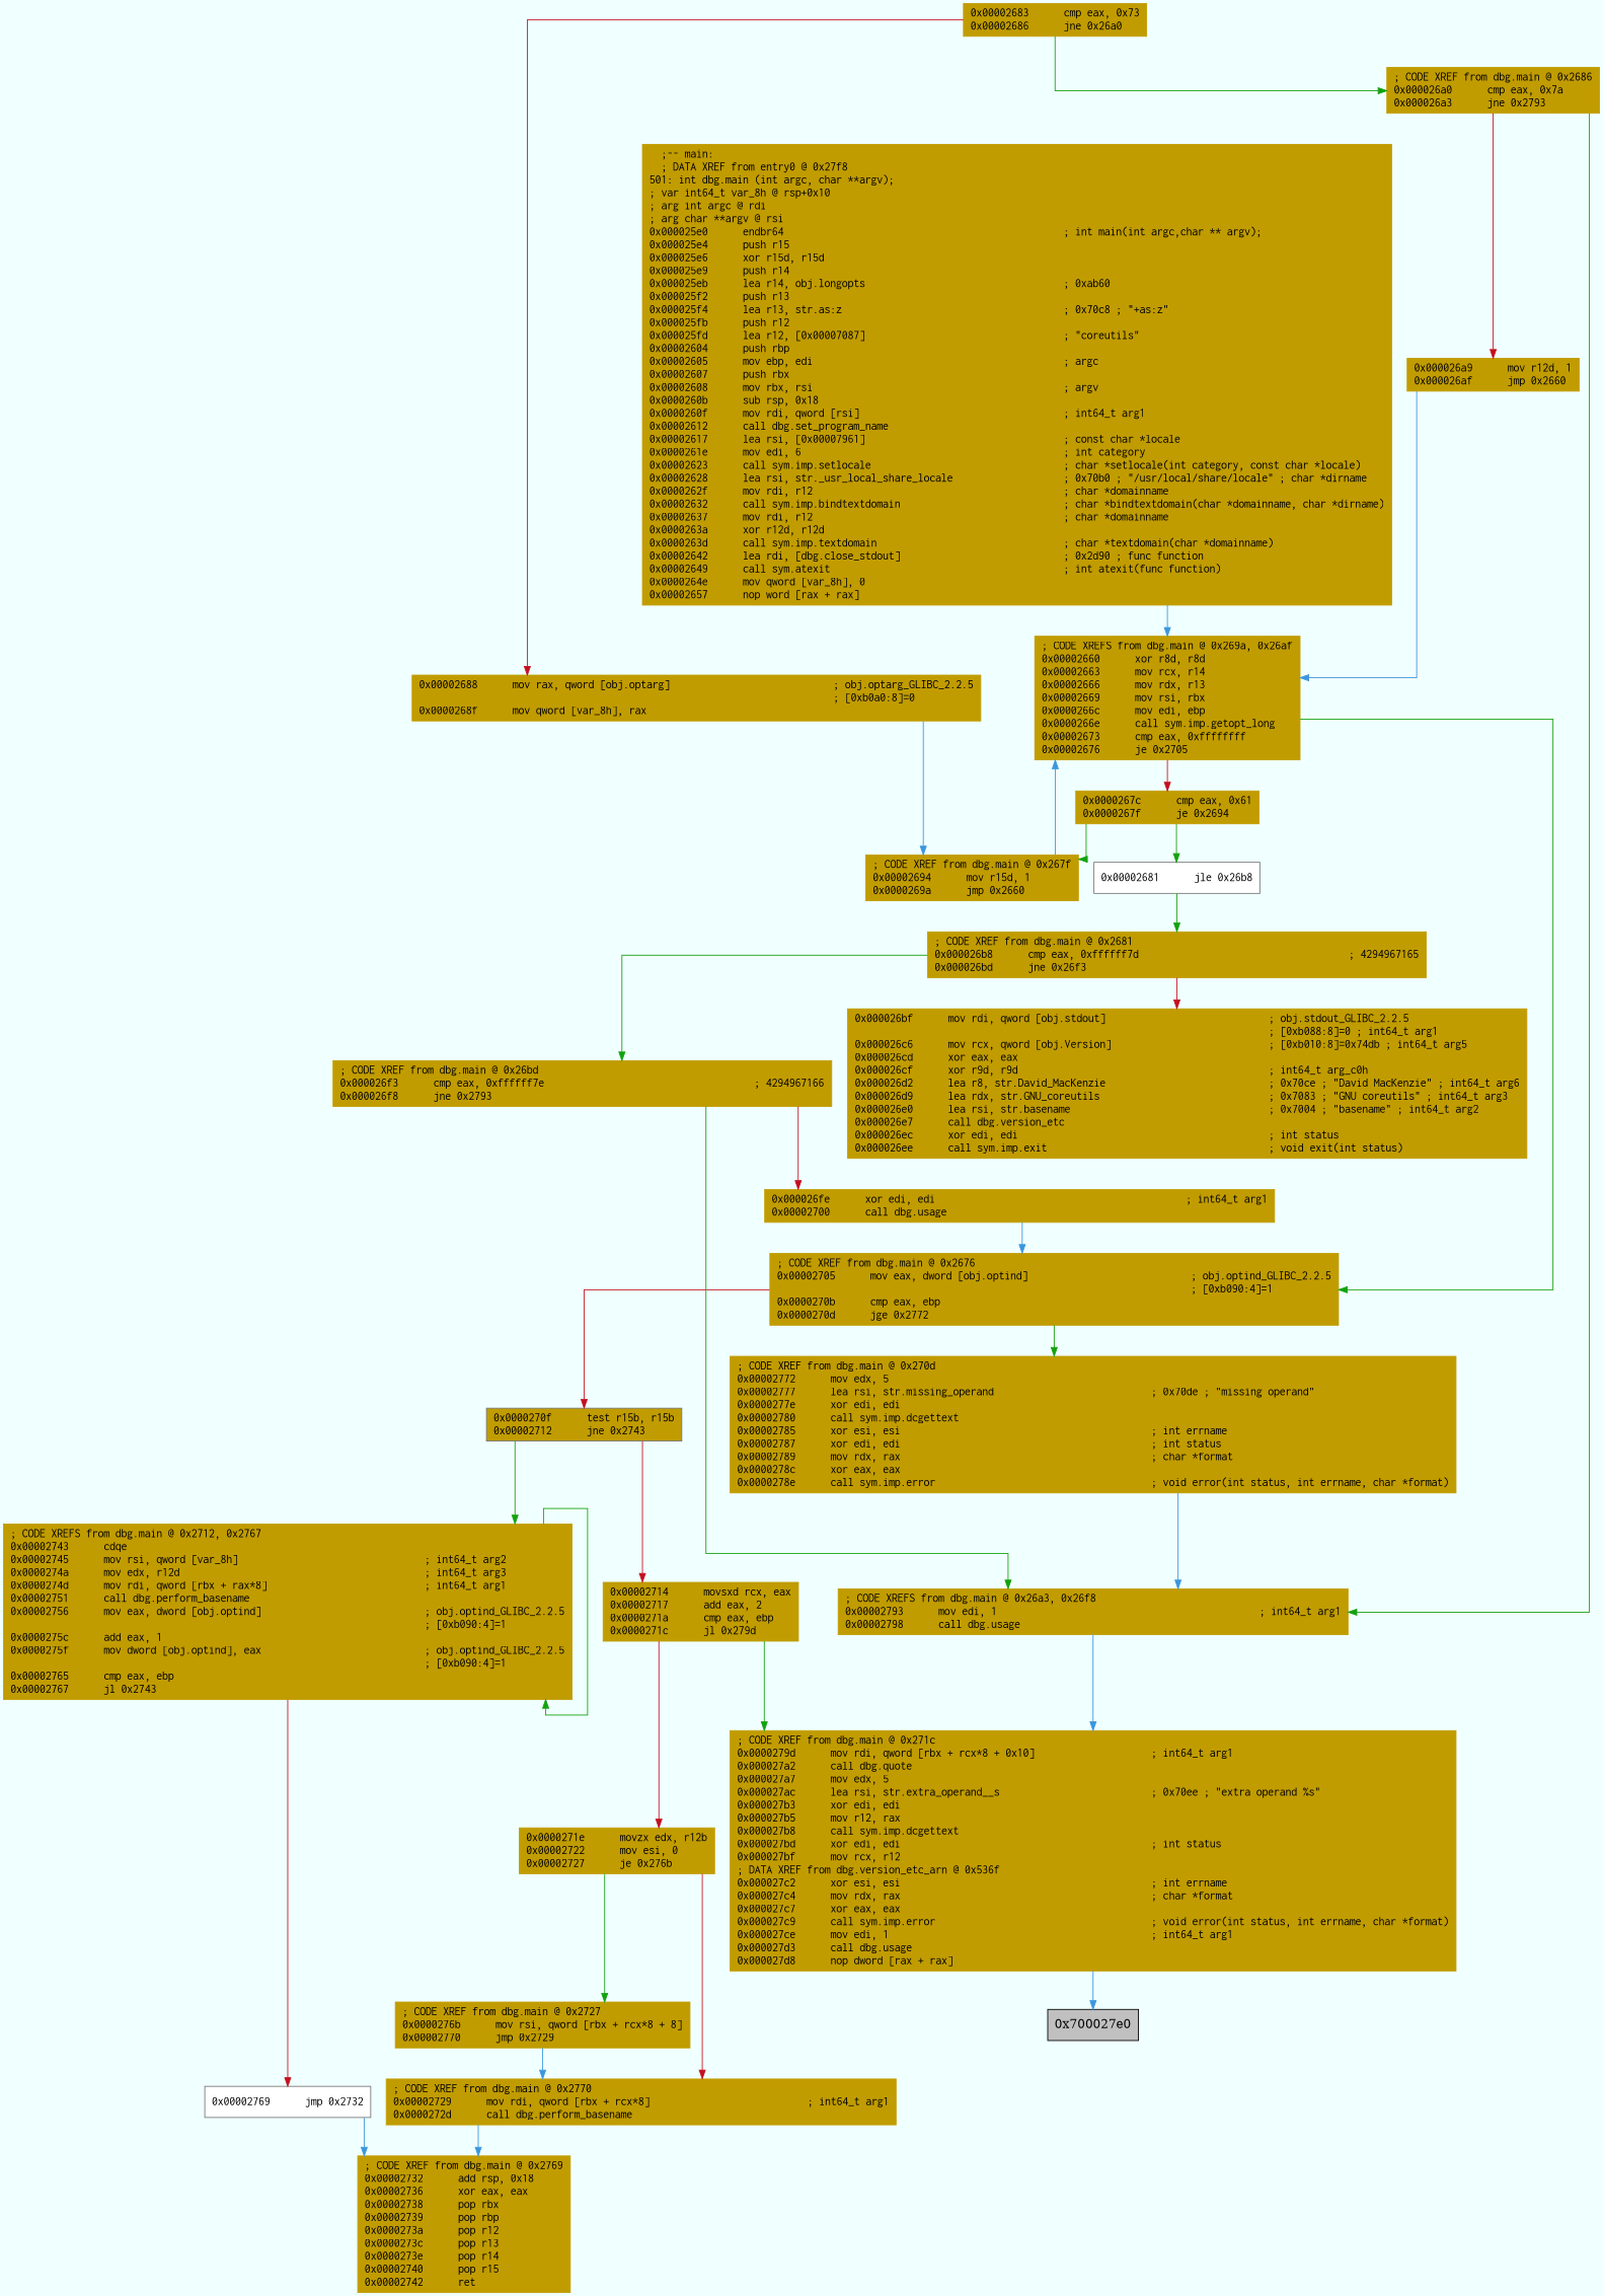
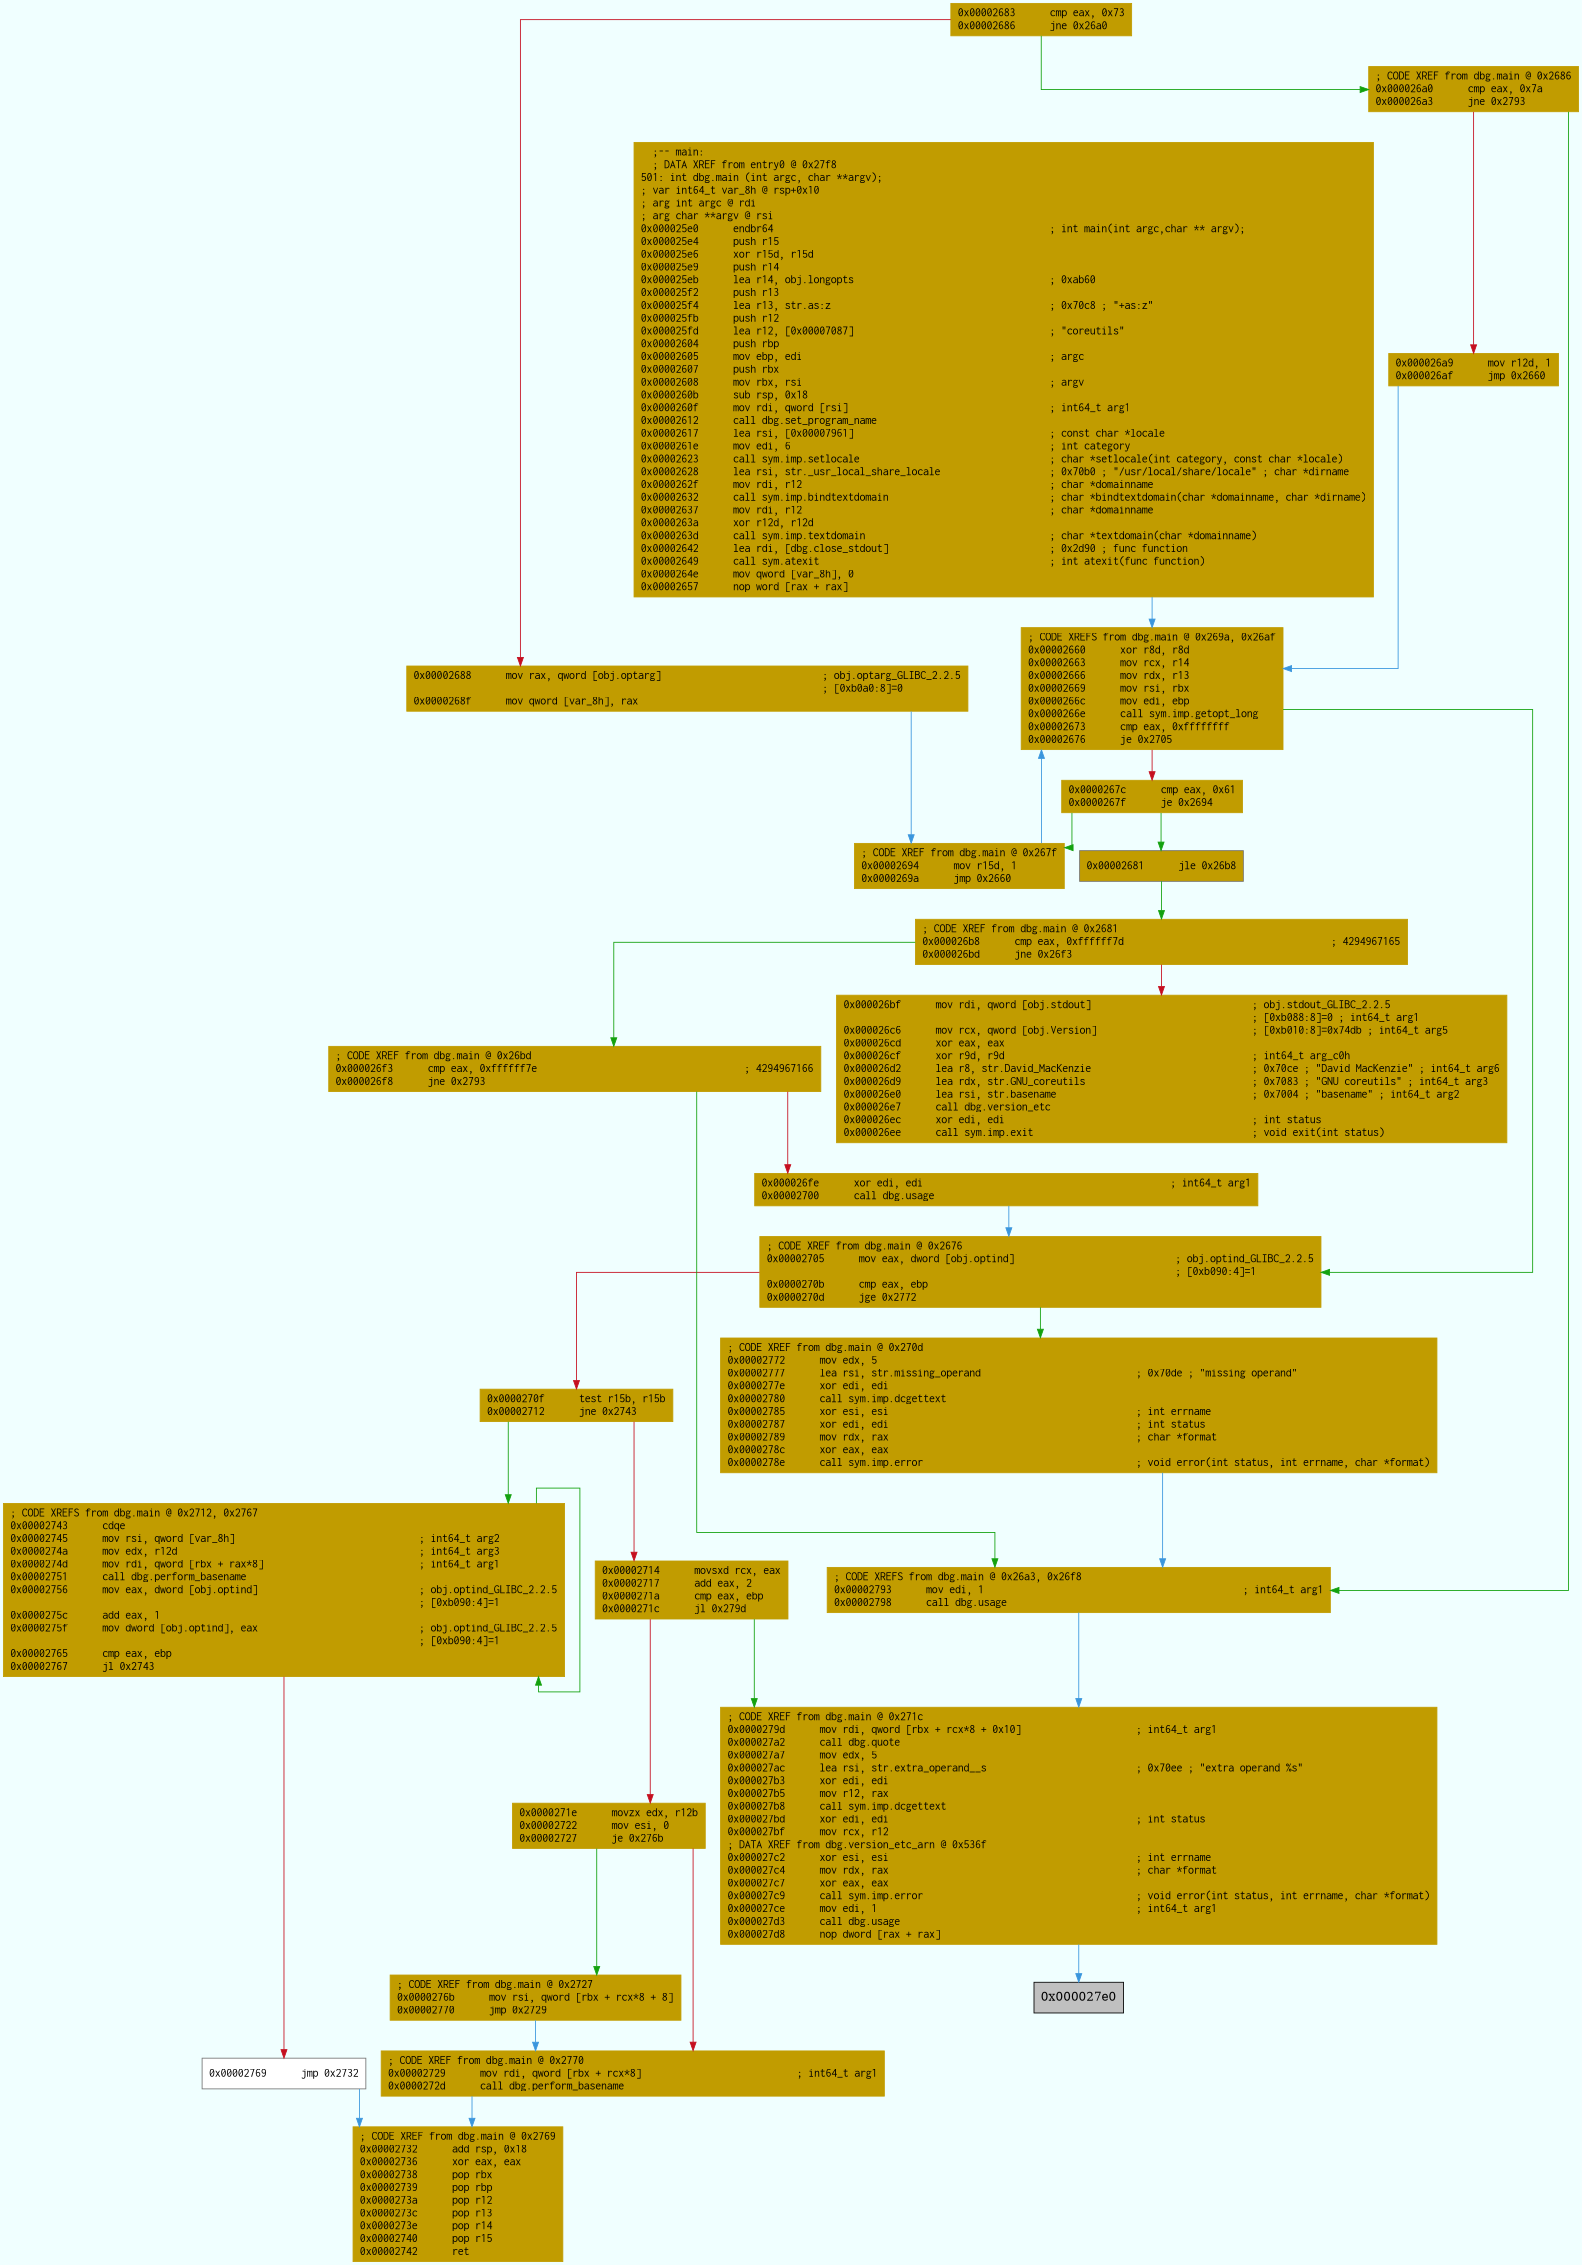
  digraph {
    bgcolor=azure
    fontname=Courier
    fontsize=8
    splines=ortho
    node [color="#c19c00" fillcolor="#c19c00" fontname=Courier shape=box style=filled]
    edge [arrowhead=normal color="#13a10e"]
    n1 [label="  ;-- main:\l  ; DATA XREF from entry0 @ 0x27f8\l501: int dbg.main (int argc, char **argv);\l; var int64_t var_8h @ rsp+0x10\l; arg int argc @ rdi\l; arg char **argv @ rsi\l0x000025e0      endbr64                                                ; int main(int argc,char ** argv);\l0x000025e4      push r15\l0x000025e6      xor r15d, r15d\l0x000025e9      push r14\l0x000025eb      lea r14, obj.longopts                                  ; 0xab60\l0x000025f2      push r13\l0x000025f4      lea r13, str.as:z                                      ; 0x70c8 ; \"+as:z\"\l0x000025fb      push r12\l0x000025fd      lea r12, [0x00007087]                                  ; \"coreutils\"\l0x00002604      push rbp\l0x00002605      mov ebp, edi                                           ; argc\l0x00002607      push rbx\l0x00002608      mov rbx, rsi                                           ; argv\l0x0000260b      sub rsp, 0x18\l0x0000260f      mov rdi, qword [rsi]                                   ; int64_t arg1\l0x00002612      call dbg.set_program_name\l0x00002617      lea rsi, [0x00007961]                                  ; const char *locale\l0x0000261e      mov edi, 6                                             ; int category\l0x00002623      call sym.imp.setlocale                                 ; char *setlocale(int category, const char *locale)\l0x00002628      lea rsi, str._usr_local_share_locale                   ; 0x70b0 ; \"/usr/local/share/locale\" ; char *dirname\l0x0000262f      mov rdi, r12                                           ; char *domainname\l0x00002632      call sym.imp.bindtextdomain                            ; char *bindtextdomain(char *domainname, char *dirname)\l0x00002637      mov rdi, r12                                           ; char *domainname\l0x0000263a      xor r12d, r12d\l0x0000263d      call sym.imp.textdomain                                ; char *textdomain(char *domainname)\l0x00002642      lea rdi, [dbg.close_stdout]                            ; 0x2d90 ; func function\l0x00002649      call sym.atexit                                        ; int atexit(func function)\l0x0000264e      mov qword [var_8h], 0\l0x00002657      nop word [rax + rax]\l"]
    n2 [label="; CODE XREFS from dbg.main @ 0x269a, 0x26af\l0x00002660      xor r8d, r8d\l0x00002663      mov rcx, r14\l0x00002666      mov rdx, r13\l0x00002669      mov rsi, rbx\l0x0000266c      mov edi, ebp\l0x0000266e      call sym.imp.getopt_long\l0x00002673      cmp eax, 0xffffffff\l0x00002676      je 0x2705\l"]
    n3 [label="0x0000267c      cmp eax, 0x61\l0x0000267f      je 0x2694\l"]
    n4 [label="; CODE XREF from dbg.main @ 0x2676\l0x00002705      mov eax, dword [obj.optind]                            ; obj.optind_GLIBC_2.2.5\l                                                                       ; [0xb090:4]=1\l0x0000270b      cmp eax, ebp\l0x0000270d      jge 0x2772\l"]
-   n5 [color="#767676" fillcolor=white label="0x00002681      jle 0x26b8\l"]
+   n5 [color="#767676" label="0x00002681      jle 0x26b8\l"]
    n6 [label="; CODE XREF from dbg.main @ 0x267f\l0x00002694      mov r15d, 1\l0x0000269a      jmp 0x2660\l"]
-   n7 [color="#767676" label="0x0000270f      test r15b, r15b\l0x00002712      jne 0x2743\l"]
+   n7 [label="0x0000270f      test r15b, r15b\l0x00002712      jne 0x2743\l"]
    n8 [label="; CODE XREF from dbg.main @ 0x270d\l0x00002772      mov edx, 5\l0x00002777      lea rsi, str.missing_operand                           ; 0x70de ; \"missing operand\"\l0x0000277e      xor edi, edi\l0x00002780      call sym.imp.dcgettext\l0x00002785      xor esi, esi                                           ; int errname\l0x00002787      xor edi, edi                                           ; int status\l0x00002789      mov rdx, rax                                           ; char *format\l0x0000278c      xor eax, eax\l0x0000278e      call sym.imp.error                                     ; void error(int status, int errname, char *format)\l"]
    n9 [label="; CODE XREF from dbg.main @ 0x2681\l0x000026b8      cmp eax, 0xffffff7d                                    ; 4294967165\l0x000026bd      jne 0x26f3\l"]
    n10 [label="0x00002683      cmp eax, 0x73\l0x00002686      jne 0x26a0\l"]
    n11 [label="0x00002688      mov rax, qword [obj.optarg]                            ; obj.optarg_GLIBC_2.2.5\l                                                                       ; [0xb0a0:8]=0\l0x0000268f      mov qword [var_8h], rax\l"]
    n12 [label="; CODE XREF from dbg.main @ 0x2686\l0x000026a0      cmp eax, 0x7a\l0x000026a3      jne 0x2793\l"]
    n13 [label="0x000026bf      mov rdi, qword [obj.stdout]                            ; obj.stdout_GLIBC_2.2.5\l                                                                       ; [0xb088:8]=0 ; int64_t arg1\l0x000026c6      mov rcx, qword [obj.Version]                           ; [0xb010:8]=0x74db ; int64_t arg5\l0x000026cd      xor eax, eax\l0x000026cf      xor r9d, r9d                                           ; int64_t arg_c0h\l0x000026d2      lea r8, str.David_MacKenzie                            ; 0x70ce ; \"David MacKenzie\" ; int64_t arg6\l0x000026d9      lea rdx, str.GNU_coreutils                             ; 0x7083 ; \"GNU coreutils\" ; int64_t arg3\l0x000026e0      lea rsi, str.basename                                  ; 0x7004 ; \"basename\" ; int64_t arg2\l0x000026e7      call dbg.version_etc\l0x000026ec      xor edi, edi                                           ; int status\l0x000026ee      call sym.imp.exit                                      ; void exit(int status)\l"]
    n14 [label="; CODE XREF from dbg.main @ 0x26bd\l0x000026f3      cmp eax, 0xffffff7e                                    ; 4294967166\l0x000026f8      jne 0x2793\l"]
    n15 [label="0x000026a9      mov r12d, 1\l0x000026af      jmp 0x2660\l"]
    n16 [label="; CODE XREFS from dbg.main @ 0x26a3, 0x26f8\l0x00002793      mov edi, 1                                             ; int64_t arg1\l0x00002798      call dbg.usage\l"]
    n17 [label="; CODE XREF from dbg.main @ 0x271c\l0x0000279d      mov rdi, qword [rbx + rcx*8 + 0x10]                    ; int64_t arg1\l0x000027a2      call dbg.quote\l0x000027a7      mov edx, 5\l0x000027ac      lea rsi, str.extra_operand__s                          ; 0x70ee ; \"extra operand %s\"\l0x000027b3      xor edi, edi\l0x000027b5      mov r12, rax\l0x000027b8      call sym.imp.dcgettext\l0x000027bd      xor edi, edi                                           ; int status\l0x000027bf      mov rcx, r12\l; DATA XREF from dbg.version_etc_arn @ 0x536f\l0x000027c2      xor esi, esi                                           ; int errname\l0x000027c4      mov rdx, rax                                           ; char *format\l0x000027c7      xor eax, eax\l0x000027c9      call sym.imp.error                                     ; void error(int status, int errname, char *format)\l0x000027ce      mov edi, 1                                             ; int64_t arg1\l0x000027d3      call dbg.usage\l0x000027d8      nop dword [rax + rax]\l"]
    n18 [label="0x000026fe      xor edi, edi                                           ; int64_t arg1\l0x00002700      call dbg.usage\l"]
    n19 [label="0x00002714      movsxd rcx, eax\l0x00002717      add eax, 2\l0x0000271a      cmp eax, ebp\l0x0000271c      jl 0x279d\l"]
    n20 [label="; CODE XREFS from dbg.main @ 0x2712, 0x2767\l0x00002743      cdqe\l0x00002745      mov rsi, qword [var_8h]                                ; int64_t arg2\l0x0000274a      mov edx, r12d                                          ; int64_t arg3\l0x0000274d      mov rdi, qword [rbx + rax*8]                           ; int64_t arg1\l0x00002751      call dbg.perform_basename\l0x00002756      mov eax, dword [obj.optind]                            ; obj.optind_GLIBC_2.2.5\l                                                                       ; [0xb090:4]=1\l0x0000275c      add eax, 1\l0x0000275f      mov dword [obj.optind], eax                            ; obj.optind_GLIBC_2.2.5\l                                                                       ; [0xb090:4]=1\l0x00002765      cmp eax, ebp\l0x00002767      jl 0x2743\l"]
    n21 [label="0x0000271e      movzx edx, r12b\l0x00002722      mov esi, 0\l0x00002727      je 0x276b\l"]
    n22 [color="#767676" fillcolor=white label="0x00002769      jmp 0x2732\l"]
    n23 [label="; CODE XREF from dbg.main @ 0x2770\l0x00002729      mov rdi, qword [rbx + rcx*8]                           ; int64_t arg1\l0x0000272d      call dbg.perform_basename\l"]
    n24 [label="; CODE XREF from dbg.main @ 0x2727\l0x0000276b      mov rsi, qword [rbx + rcx*8 + 8]\l0x00002770      jmp 0x2729\l"]
-   "0x000027e0" [fillcolor=gray label="0x700027e0" color="" fontname=""]
+   "0x000027e0" [fillcolor=gray color="" fontname=""]
    n26 [label="; CODE XREF from dbg.main @ 0x2769\l0x00002732      add rsp, 0x18\l0x00002736      xor eax, eax\l0x00002738      pop rbx\l0x00002739      pop rbp\l0x0000273a      pop r12\l0x0000273c      pop r13\l0x0000273e      pop r14\l0x00002740      pop r15\l0x00002742      ret\l"]
    n1 -> n2 [color="#3a96dd"]
    n2 -> n3 [color="#c50f1f"]
    n2 -> n4
    n3 -> n5
    n3 -> n6
    n4 -> n7 [color="#c50f1f"]
    n4 -> n8
    n5 -> n9
    n6 -> n2 [color="#3a96dd"]
    n7 -> n19 [color="#c50f1f"]
    n7 -> n20
    n8 -> n16 [color="#3a96dd"]
    n9 -> n13 [color="#c50f1f"]
    n9 -> n14
    n10 -> n11 [color="#c50f1f"]
    n10 -> n12
    n11 -> n6 [color="#3a96dd"]
    n12 -> n15 [color="#c50f1f"]
    n12 -> n16
    n14 -> n16
    n14 -> n18 [color="#c50f1f"]
    n15 -> n2 [color="#3a96dd"]
    n16 -> n17 [color="#3a96dd"]
    n17 -> "0x000027e0" [color="#3a96dd"]
    n18 -> n4 [color="#3a96dd"]
    n19 -> n17
    n19 -> n21 [color="#c50f1f"]
    n20 -> n20
    n20 -> n22 [color="#c50f1f"]
    n21 -> n23 [color="#c50f1f"]
    n21 -> n24
    n22 -> n26 [color="#3a96dd"]
    n23 -> n26 [color="#3a96dd"]
    n24 -> n23 [color="#3a96dd"]
  }
